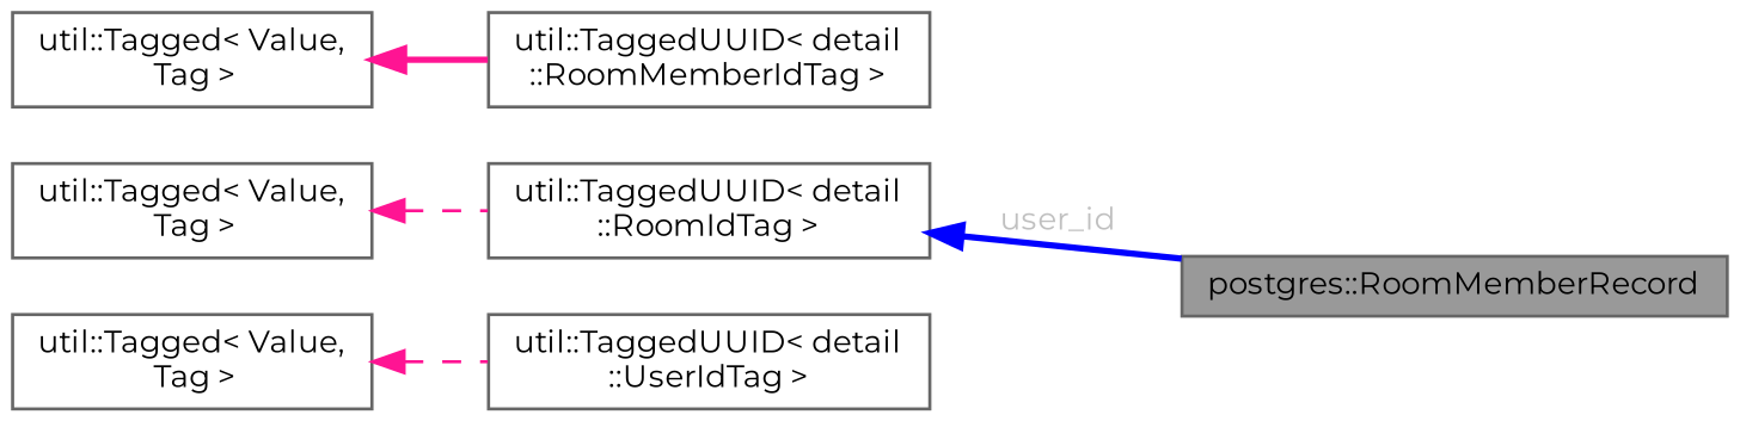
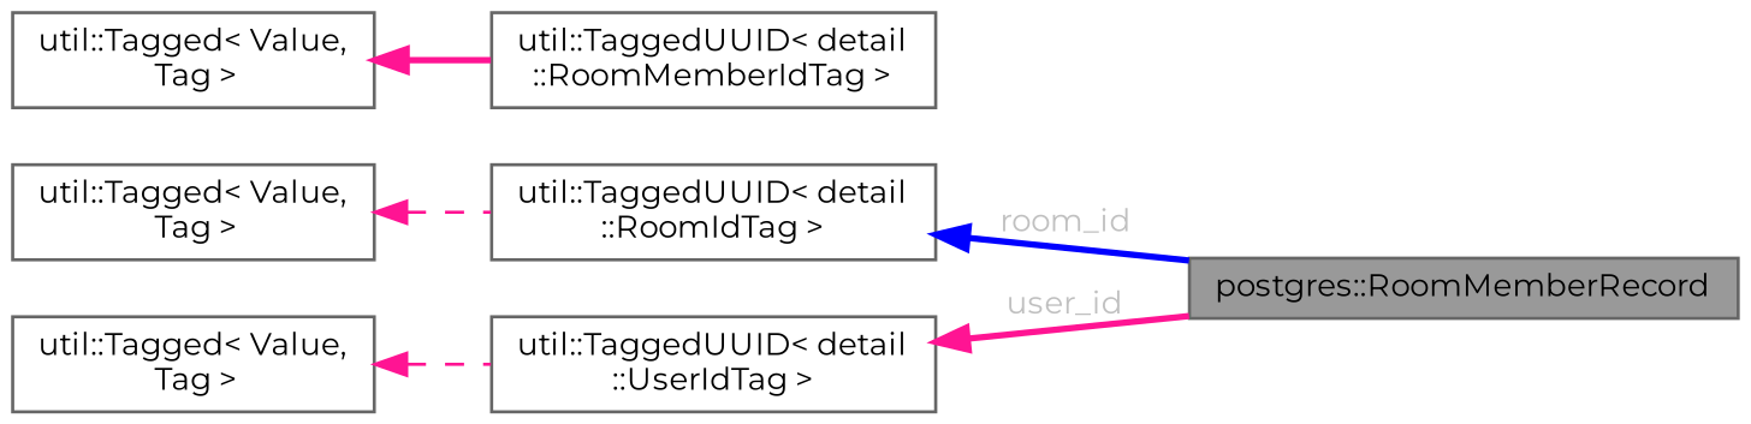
  digraph {
    fontname=Montserrat
    rankdir=LR
    node [color=gray40 fillcolor=white fontname=Montserrat fontsize=10 shape=box style=filled]
    edge [color=deeppink dir=back fontname=Montserrat fontsize=10 labelfontname=Helvetica labelfontsize=10 style=bold]
    n1 [fillcolor=grey60 fontcolor=black height=0.2 label="postgres::RoomMemberRecord" width=0.4]
    n2 [height=0.2 label="util::TaggedUUID\< detail\l::RoomMemberIdTag \>" width=0.4]
    n3 [height=0.2 label="util::Tagged\< Value,\l Tag \>" width=0.4]
    n4 [height=0.2 label="util::TaggedUUID\< detail\l::RoomIdTag \>" width=0.4]
    n5 [height=0.2 label="util::Tagged\< Value,\l Tag \>" width=0.4]
    n6 [height=0.2 label="util::TaggedUUID\< detail\l::UserIdTag \>" width=0.4]
    n7 [height=0.2 label="util::Tagged\< Value,\l Tag \>" width=0.4]
    n3 -> n2
-   n4 -> n1 [color=blue fontcolor=grey label=" user_id"]
+   n4 -> n1 [color=blue fontcolor=grey label=" room_id"]
    n5 -> n4 [style=dashed]
+   n6 -> n1 [fontcolor=grey label=" user_id"]
    n7 -> n6 [style=dashed]
  }
